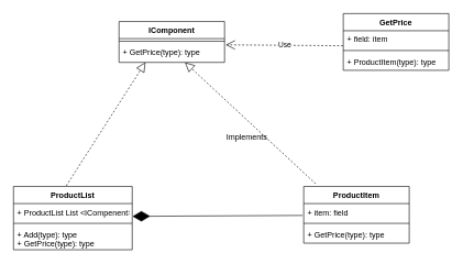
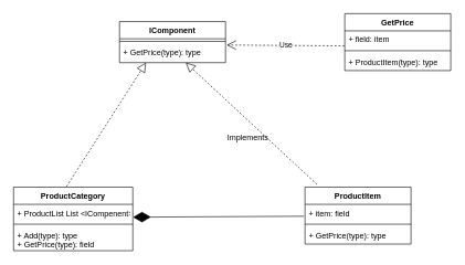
  <mxCell id="0" />
  <mxCell id="1" parent="0" />
  <mxCell id="2" value="ProductItem" style="swimlane;fontStyle=1;align=center;verticalAlign=top;childLayout=stackLayout;horizontal=1;startSize=26;horizontalStack=0;resizeParent=1;resizeParentMax=0;resizeLast=0;collapsible=1;marginBottom=0;" vertex="1" parent="1"><mxGeometry x="460" y="282" width="160" height="86" as="geometry" /></mxCell>
  <mxCell id="3" value="+ item: field" style="text;strokeColor=none;fillColor=none;align=left;verticalAlign=top;spacingLeft=4;spacingRight=4;overflow=hidden;rotatable=0;points=[[0,0.5],[1,0.5]];portConstraint=eastwest;" vertex="1" parent="2"><mxGeometry y="26" width="160" height="26" as="geometry" /></mxCell>
  <mxCell id="4" value="" style="line;strokeWidth=1;fillColor=none;align=left;verticalAlign=middle;spacingTop=-1;spacingLeft=3;spacingRight=3;rotatable=0;labelPosition=right;points=[];portConstraint=eastwest;" vertex="1" parent="2"><mxGeometry y="52" width="160" height="8" as="geometry" /></mxCell>
  <mxCell id="5" value="+ GetPrice(type): type" style="text;strokeColor=none;fillColor=none;align=left;verticalAlign=top;spacingLeft=4;spacingRight=4;overflow=hidden;rotatable=0;points=[[0,0.5],[1,0.5]];portConstraint=eastwest;" vertex="1" parent="2"><mxGeometry y="60" width="160" height="26" as="geometry" /></mxCell>
- <mxCell id="6" value="ProductList" style="swimlane;fontStyle=1;align=center;verticalAlign=top;childLayout=stackLayout;horizontal=1;startSize=26;horizontalStack=0;resizeParent=1;resizeParentMax=0;resizeLast=0;collapsible=1;marginBottom=0;" vertex="1" parent="1"><mxGeometry x="20" y="282" width="180" height="96" as="geometry" /></mxCell>
+ <mxCell id="6" value="ProductCategory" style="swimlane;fontStyle=1;align=center;verticalAlign=top;childLayout=stackLayout;horizontal=1;startSize=26;horizontalStack=0;resizeParent=1;resizeParentMax=0;resizeLast=0;collapsible=1;marginBottom=0;" vertex="1" parent="1"><mxGeometry x="20" y="282" width="180" height="96" as="geometry" /></mxCell>
  <mxCell id="7" value="+ ProductList List &lt;ICompenent&gt;" style="text;strokeColor=none;fillColor=none;align=left;verticalAlign=top;spacingLeft=4;spacingRight=4;overflow=hidden;rotatable=0;points=[[0,0.5],[1,0.5]];portConstraint=eastwest;" vertex="1" parent="6"><mxGeometry y="26" width="180" height="26" as="geometry" /></mxCell>
  <mxCell id="8" value="" style="line;strokeWidth=1;fillColor=none;align=left;verticalAlign=middle;spacingTop=-1;spacingLeft=3;spacingRight=3;rotatable=0;labelPosition=right;points=[];portConstraint=eastwest;" vertex="1" parent="6"><mxGeometry y="52" width="180" height="8" as="geometry" /></mxCell>
- <mxCell id="9" value="+ Add(type): type&#10;+ GetPrice(type): type" style="text;strokeColor=none;fillColor=none;align=left;verticalAlign=top;spacingLeft=4;spacingRight=4;overflow=hidden;rotatable=0;points=[[0,0.5],[1,0.5]];portConstraint=eastwest;" vertex="1" parent="6"><mxGeometry y="60" width="180" height="36" as="geometry" /></mxCell>
+ <mxCell id="9" value="+ Add(type): type&#10;+ GetPrice(type): field" style="text;strokeColor=none;fillColor=none;align=left;verticalAlign=top;spacingLeft=4;spacingRight=4;overflow=hidden;rotatable=0;points=[[0,0.5],[1,0.5]];portConstraint=eastwest;" vertex="1" parent="6"><mxGeometry y="60" width="180" height="36" as="geometry" /></mxCell>
  <mxCell id="10" value="" style="endArrow=block;dashed=1;endFill=0;endSize=12;html=1;rounded=0;entryX=0.25;entryY=1;entryDx=0;entryDy=0;" edge="1" parent="1" target="13"><mxGeometry width="160" relative="1" as="geometry"><mxPoint x="100" y="281" as="sourcePoint" /><mxPoint x="241.99" y="122" as="targetPoint" /></mxGeometry></mxCell>
  <mxCell id="11" value="" style="endArrow=block;dashed=1;endFill=0;endSize=12;html=1;rounded=0;entryX=0.625;entryY=1;entryDx=0;entryDy=0;exitX=0.113;exitY=-0.047;exitDx=0;exitDy=0;exitPerimeter=0;entryPerimeter=0;" edge="1" parent="1" source="2" target="15"><mxGeometry width="160" relative="1" as="geometry"><mxPoint x="110" y="291" as="sourcePoint" /><mxPoint x="285" y="122" as="targetPoint" /></mxGeometry></mxCell>
  <mxCell id="12" value="Implements" style="text;html=1;strokeColor=none;fillColor=none;align=center;verticalAlign=middle;whiteSpace=wrap;rounded=0;" vertex="1" parent="1"><mxGeometry x="344" y="192" width="60" height="30" as="geometry" /></mxCell>
  <mxCell id="13" value="IComponent" style="swimlane;fontStyle=1;align=center;verticalAlign=top;childLayout=stackLayout;horizontal=1;startSize=26;horizontalStack=0;resizeParent=1;resizeParentMax=0;resizeLast=0;collapsible=1;marginBottom=0;" vertex="1" parent="1"><mxGeometry x="180" y="32" width="160" height="62" as="geometry" /></mxCell>
  <mxCell id="14" value="" style="line;strokeWidth=1;fillColor=none;align=left;verticalAlign=middle;spacingTop=-1;spacingLeft=3;spacingRight=3;rotatable=0;labelPosition=right;points=[];portConstraint=eastwest;" vertex="1" parent="13"><mxGeometry y="26" width="160" height="8" as="geometry" /></mxCell>
  <mxCell id="15" value="+ GetPrice(type): type" style="text;strokeColor=none;fillColor=none;align=left;verticalAlign=top;spacingLeft=4;spacingRight=4;overflow=hidden;rotatable=0;points=[[0,0.5],[1,0.5]];portConstraint=eastwest;" vertex="1" parent="13"><mxGeometry y="34" width="160" height="28" as="geometry" /></mxCell>
  <mxCell id="16" value="" style="endArrow=diamondThin;endFill=1;endSize=24;html=1;rounded=0;exitX=-0.011;exitY=0.692;exitDx=0;exitDy=0;exitPerimeter=0;entryX=1.002;entryY=0.745;entryDx=0;entryDy=0;entryPerimeter=0;" edge="1" parent="1" source="3" target="7"><mxGeometry width="160" relative="1" as="geometry"><mxPoint x="200" y="322" as="sourcePoint" /><mxPoint x="280" y="292" as="targetPoint" /></mxGeometry></mxCell>
  <mxCell id="17" value="GetPrice" style="swimlane;fontStyle=1;align=center;verticalAlign=top;childLayout=stackLayout;horizontal=1;startSize=26;horizontalStack=0;resizeParent=1;resizeParentMax=0;resizeLast=0;collapsible=1;marginBottom=0;" vertex="1" parent="1"><mxGeometry x="520" y="20" width="160" height="86" as="geometry" /></mxCell>
  <mxCell id="18" value="+ field: item" style="text;strokeColor=none;fillColor=none;align=left;verticalAlign=top;spacingLeft=4;spacingRight=4;overflow=hidden;rotatable=0;points=[[0,0.5],[1,0.5]];portConstraint=eastwest;" vertex="1" parent="17"><mxGeometry y="26" width="160" height="26" as="geometry" /></mxCell>
  <mxCell id="19" value="" style="line;strokeWidth=1;fillColor=none;align=left;verticalAlign=middle;spacingTop=-1;spacingLeft=3;spacingRight=3;rotatable=0;labelPosition=right;points=[];portConstraint=eastwest;" vertex="1" parent="17"><mxGeometry y="52" width="160" height="8" as="geometry" /></mxCell>
  <mxCell id="20" value="+ ProductItem(type): type" style="text;strokeColor=none;fillColor=none;align=left;verticalAlign=top;spacingLeft=4;spacingRight=4;overflow=hidden;rotatable=0;points=[[0,0.5],[1,0.5]];portConstraint=eastwest;" vertex="1" parent="17"><mxGeometry y="60" width="160" height="26" as="geometry" /></mxCell>
  <mxCell id="21" value="Use" style="endArrow=open;endSize=12;dashed=1;html=1;rounded=0;entryX=1.011;entryY=0.049;entryDx=0;entryDy=0;exitX=-0.002;exitY=0.875;exitDx=0;exitDy=0;exitPerimeter=0;entryPerimeter=0;" edge="1" parent="1" source="18" target="15"><mxGeometry width="160" relative="1" as="geometry"><mxPoint x="340" y="62" as="sourcePoint" /><mxPoint x="500" y="62" as="targetPoint" /></mxGeometry></mxCell>
